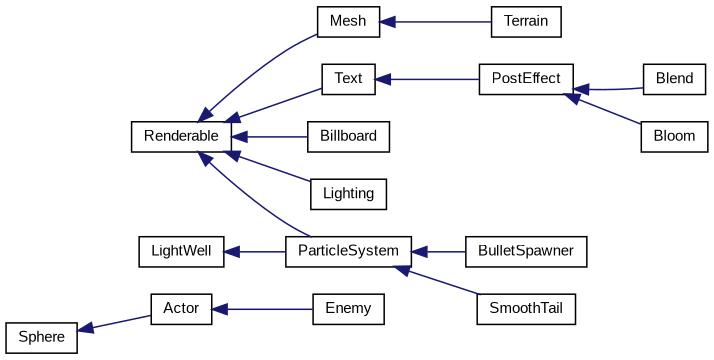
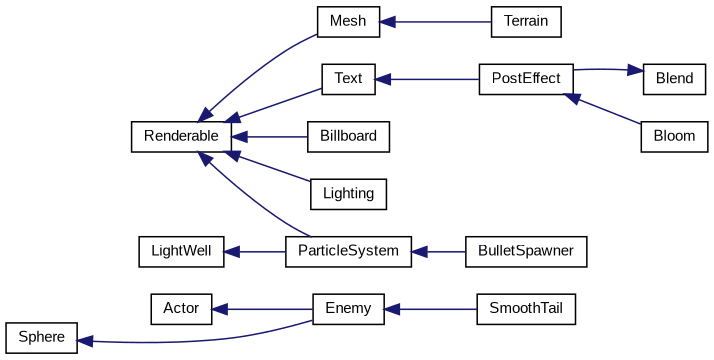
  digraph {
    fontname="Liberation Sans"
    rankdir=LR
    node [color=black fillcolor=white fontname="Liberation Sans" fontsize=10 shape=record style=filled]
    edge [color=midnightblue dir=back fontname="Liberation Sans" fontsize=10 labelfontname=Helvetica labelfontsize=10 style=solid]
    n1 [height=0.2 label=Actor width=0.4]
    n2 [height=0.2 label=Enemy width=0.4]
    n3 [height=0.2 label=Sphere width=0.4]
    n4 [height=0.2 label=Terrain width=0.4]
    n5 [height=0.2 label=Renderable width=0.4]
    n6 [height=0.2 label=Billboard width=0.4]
    n7 [height=0.2 label=Lighting width=0.4]
    n8 [height=0.2 label=Mesh width=0.4]
    n9 [height=0.2 label=ParticleSystem width=0.4]
    n10 [height=0.2 label=Text width=0.4]
    n11 [height=0.2 label=BulletSpawner width=0.4]
    n12 [height=0.2 label=SmoothTail width=0.4]
    n13 [height=0.2 label=PostEffect width=0.4]
    n14 [height=0.2 label=Blend width=0.4]
    n15 [height=0.2 label=Bloom width=0.4]
    n16 [height=0.2 label=LightWell width=0.4]
    n1 -> n2
-   n3 -> n1
+   n3 -> n2
    n5 -> n6
    n5 -> n7
    n5 -> n8
    n5 -> n9
    n5 -> n10
    n8 -> n4
    n9 -> n11
-   n9 -> n12
+   n2 -> n12
    n10 -> n13
-   n13 -> n14
+   n14 -> n13
    n13 -> n15
    n16 -> n9
  }
